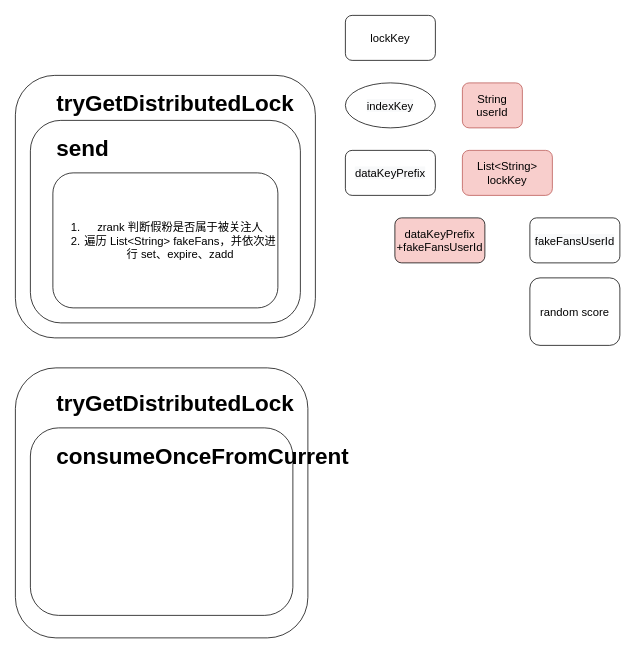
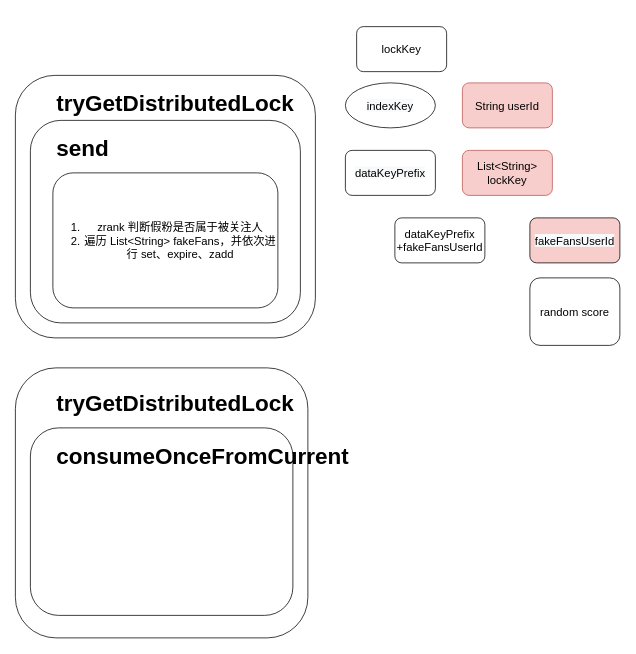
  <mxCell id="0" />
  <mxCell id="1" parent="0" />
  <mxCell id="2" value="" style="rounded=1;whiteSpace=wrap;html=1;fontSize=15;" vertex="1" parent="1"><mxGeometry x="20" y="490" width="390" height="360" as="geometry" /></mxCell>
  <mxCell id="3" value="" style="rounded=1;whiteSpace=wrap;html=1;fontSize=15;" vertex="1" parent="1"><mxGeometry x="40" y="570" width="350" height="250" as="geometry" /></mxCell>
  <mxCell id="4" value="" style="rounded=1;whiteSpace=wrap;html=1;fontSize=15;" vertex="1" parent="1"><mxGeometry x="20" y="100" width="400" height="350" as="geometry" /></mxCell>
  <mxCell id="5" value="" style="rounded=1;whiteSpace=wrap;html=1;fontSize=15;" vertex="1" parent="1"><mxGeometry x="40" y="160" width="360" height="270" as="geometry" /></mxCell>
  <mxCell id="6" value="&lt;ol&gt;&lt;li&gt;zrank 判断假粉是否属于被关注人&lt;/li&gt;&lt;li&gt;遍历 List&amp;lt;String&amp;gt; fakeFans，并依次进行 set、expire、zadd&lt;/li&gt;&lt;/ol&gt;" style="rounded=1;whiteSpace=wrap;html=1;fontSize=15;" vertex="1" parent="1"><mxGeometry x="70" y="230" width="300" height="180" as="geometry" /></mxCell>
- <mxCell id="7" value="&lt;font face=&quot;helvetica&quot;&gt;String userId&lt;/font&gt;" style="rounded=1;whiteSpace=wrap;html=1;fontSize=15;fillColor=#f8cecc;strokeColor=#b85450;" vertex="1" parent="1"><mxGeometry x="616" y="110" width="80" height="60" as="geometry" /></mxCell>
+ <mxCell id="7" value="&lt;font face=&quot;helvetica&quot;&gt;String userId&lt;/font&gt;" style="rounded=1;whiteSpace=wrap;html=1;fontSize=15;fillColor=#f8cecc;strokeColor=#b85450;" vertex="1" parent="1"><mxGeometry x="616" width="120" height="60" as="geometry" y="110" /></mxCell>
  <mxCell id="8" value="&lt;meta charset=&quot;utf-8&quot;&gt;&lt;span style=&quot;color: rgb(0, 0, 0); font-family: helvetica; font-size: 15px; font-style: normal; font-weight: 400; letter-spacing: normal; text-align: center; text-indent: 0px; text-transform: none; word-spacing: 0px; background-color: rgb(248, 249, 250); display: inline; float: none;&quot;&gt;indexKey&lt;/span&gt;" style="ellipse;whiteSpace=wrap;html=1;fontSize=15;" vertex="1" parent="1"><mxGeometry x="460" width="120" height="60" as="geometry" y="110" /></mxCell>
  <mxCell id="9" value="&lt;span style=&quot;font-family: &amp;#34;helvetica&amp;#34;&quot;&gt;List&amp;lt;String&amp;gt; lockKey&lt;/span&gt;" style="rounded=1;whiteSpace=wrap;html=1;fontSize=15;fillColor=#f8cecc;strokeColor=#b85450;" vertex="1" parent="1"><mxGeometry x="616" y="200" width="120" height="60" as="geometry" /></mxCell>
  <mxCell id="10" value="&lt;meta charset=&quot;utf-8&quot;&gt;&lt;span style=&quot;color: rgb(0, 0, 0); font-family: helvetica; font-size: 15px; font-style: normal; font-weight: 400; letter-spacing: normal; text-align: center; text-indent: 0px; text-transform: none; word-spacing: 0px; background-color: rgb(248, 249, 250); display: inline; float: none;&quot;&gt;dataKeyPrefix&lt;/span&gt;" style="rounded=1;whiteSpace=wrap;html=1;fontSize=15;" vertex="1" parent="1"><mxGeometry x="460" y="200" width="120" height="60" as="geometry" /></mxCell>
- <mxCell id="11" value="&lt;span style=&quot;font-family: &amp;#34;helvetica&amp;#34;&quot;&gt;dataKeyPrefix&lt;br&gt;+&lt;/span&gt;fakeFansUserId" style="rounded=1;whiteSpace=wrap;html=1;fontSize=15;fillColor=#f8cecc;" vertex="1" parent="1"><mxGeometry x="526" y="290" width="120" height="60" as="geometry" /></mxCell>
- <mxCell id="12" value="&lt;meta charset=&quot;utf-8&quot;&gt;&lt;span style=&quot;color: rgb(0, 0, 0); font-family: helvetica; font-size: 15px; font-style: normal; font-weight: 400; letter-spacing: normal; text-align: center; text-indent: 0px; text-transform: none; word-spacing: 0px; background-color: rgb(248, 249, 250); display: inline; float: none;&quot;&gt;fakeFansUserId&lt;/span&gt;" style="rounded=1;whiteSpace=wrap;html=1;fontSize=15;" vertex="1" parent="1"><mxGeometry x="706" y="290" width="120" height="60" as="geometry" /></mxCell>
+ <mxCell id="11" value="&lt;span style=&quot;font-family: &amp;#34;helvetica&amp;#34;&quot;&gt;dataKeyPrefix&lt;br&gt;+&lt;/span&gt;fakeFansUserId" style="rounded=1;whiteSpace=wrap;html=1;fontSize=15;" vertex="1" parent="1"><mxGeometry x="526" y="290" width="120" height="60" as="geometry" /></mxCell>
+ <mxCell id="12" value="&lt;meta charset=&quot;utf-8&quot;&gt;&lt;span style=&quot;color: rgb(0, 0, 0); font-family: helvetica; font-size: 15px; font-style: normal; font-weight: 400; letter-spacing: normal; text-align: center; text-indent: 0px; text-transform: none; word-spacing: 0px; background-color: rgb(248, 249, 250); display: inline; float: none;&quot;&gt;fakeFansUserId&lt;/span&gt;" style="rounded=1;whiteSpace=wrap;html=1;fontSize=15;fillColor=#f8cecc;" vertex="1" parent="1"><mxGeometry x="706" y="290" width="120" height="60" as="geometry" /></mxCell>
  <mxCell id="13" value="random score" style="rounded=1;whiteSpace=wrap;html=1;fontSize=15;" vertex="1" parent="1"><mxGeometry x="706" y="370" width="120" height="90" as="geometry" /></mxCell>
  <mxCell id="14" value="&lt;h1&gt;send&lt;/h1&gt;" style="text;html=1;strokeColor=none;fillColor=none;spacing=5;spacingTop=-20;whiteSpace=wrap;overflow=hidden;rounded=0;fontSize=15;" vertex="1" parent="1"><mxGeometry x="70" y="170" width="190" height="120" as="geometry" /></mxCell>
  <mxCell id="15" value="&lt;h1&gt;tryGetDistributedLock&lt;/h1&gt;" style="text;html=1;strokeColor=none;fillColor=none;spacing=5;spacingTop=-20;whiteSpace=wrap;overflow=hidden;rounded=0;fontSize=15;" vertex="1" parent="1"><mxGeometry x="70" width="340" height="120" as="geometry" y="110" /></mxCell>
  <mxCell id="16" value="&lt;h1&gt;consumeOnceFromCurrent&lt;/h1&gt;&lt;p&gt;&lt;br&gt;&lt;/p&gt;" style="text;html=1;strokeColor=none;fillColor=none;spacing=5;spacingTop=-20;whiteSpace=wrap;overflow=hidden;rounded=0;fontSize=15;" vertex="1" parent="1"><mxGeometry x="70" y="580" width="420" height="50" as="geometry" /></mxCell>
  <mxCell id="17" value="&lt;h1&gt;tryGetDistributedLock&lt;/h1&gt;" style="text;html=1;strokeColor=none;fillColor=none;spacing=5;spacingTop=-20;whiteSpace=wrap;overflow=hidden;rounded=0;fontSize=15;" vertex="1" parent="1"><mxGeometry x="70" y="510" width="340" height="120" as="geometry" /></mxCell>
- <mxCell id="18" value="lockKey" style="rounded=1;whiteSpace=wrap;html=1;fontSize=15;" vertex="1" parent="1"><mxGeometry x="460" y="20" width="120" height="60" as="geometry" /></mxCell>
+ <mxCell id="18" value="lockKey" style="rounded=1;whiteSpace=wrap;html=1;fontSize=15;" vertex="1" parent="1"><mxGeometry x="475" y="35" width="120" height="60" as="geometry" /></mxCell>
